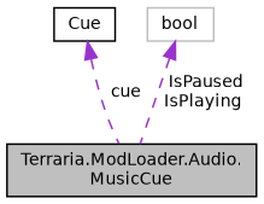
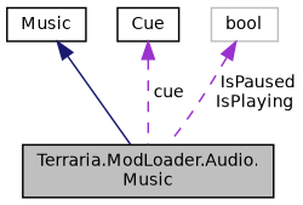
  digraph {
    node [color=black fillcolor=white fontname=Helvetica fontsize=10 shape=record style=filled]
    edge [color=darkorchid3 dir=back fontname=Helvetica fontsize=10 labelfontname=Helvetica labelfontsize=10 style=dashed]
-   n1 [fillcolor=grey75 fontcolor=black height=0.2 label="Terraria.ModLoader.Audio.\lMusicCue" width=0.4]
+   n1 [fillcolor=grey75 fontcolor=black height=0.2 label="Terraria.ModLoader.Audio.\lMusic" width=0.4]
+   n2 [height=0.2 label=Music width=0.4]
    n3 [height=0.2 label=Cue width=0.4]
    n4 [color=grey75 height=0.2 label=bool width=0.4]
+   n2 -> n1 [color=midnightblue style=solid]
    n3 -> n1 [label=" cue"]
    n4 -> n1 [label=" IsPaused\nIsPlaying"]
  }
